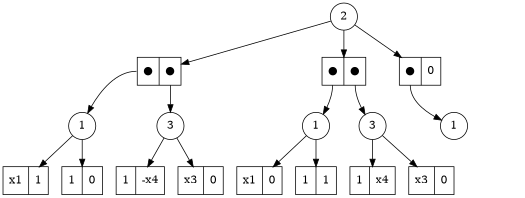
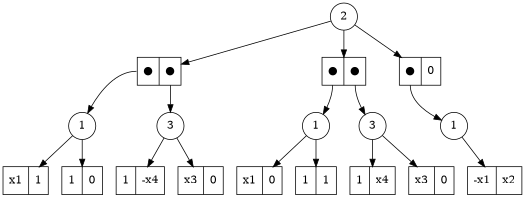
  digraph {
    node [shape=record]
    n1 [label=2 shape=circle]
    n2 [label="<f0> ●|<f1> ●"]
    n3 [label="<f0> ●|<f1> ●"]
    n4 [label="<f0> ●|<f1> 0"]
    n5 [label=1 shape=circle]
    n6 [label=3 shape=circle]
    n7 [label="<f0> x1|<f1> 1"]
    n8 [label="<f0> 1|<f1> 0"]
    n9 [label="<f0> 1|<f1> -x4"]
    n10 [label="<f0> x3|<f1> 0"]
    n11 [label=1 shape=circle]
    n12 [label=3 shape=circle]
    n13 [label="<f0> x1|<f1> 0"]
    n14 [label="<f0> 1|<f1> 1"]
    n15 [label="<f0> 1|<f1> x4"]
    n16 [label="<f0> x3|<f1> 0"]
    n17 [label=1 shape=circle]
+   n18 [label="<f0> -x1|<f1> x2"]
    n1 -> n2
    n1 -> n3
    n1 -> n4
    n2 -> n5 [tailport=f0]
    n2 -> n6 [tailport=f1]
    n3 -> n11 [tailport=f0]
    n3 -> n12 [tailport=f1]
    n4 -> n17 [tailport=f0]
    n5 -> n7
    n5 -> n8
    n6 -> n9
    n6 -> n10
    n11 -> n13
    n11 -> n14
    n12 -> n15
    n12 -> n16
+   n17 -> n18
  }
